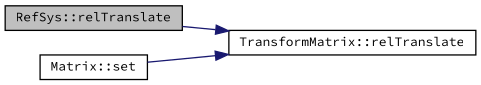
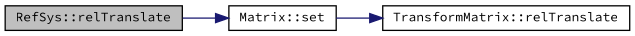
  digraph {
    fontname="Source Code Pro"
    rankdir=LR
    node [color=black fillcolor=white fontname="Source Code Pro" fontsize=10 shape=record style=filled]
    edge [color=midnightblue fontname="Source Code Pro" fontsize=10 labelfontname=Helvetica labelfontsize=10 style=solid]
    n1 [fillcolor=grey75 fontcolor=black height=0.2 label="RefSys::relTranslate" width=0.4]
    n2 [height=0.2 label="TransformMatrix::relTranslate" width=0.4]
    n3 [height=0.2 label="Matrix::set" width=0.4]
-   n1 -> n2
+   n1 -> n3
    n3 -> n2
  }
